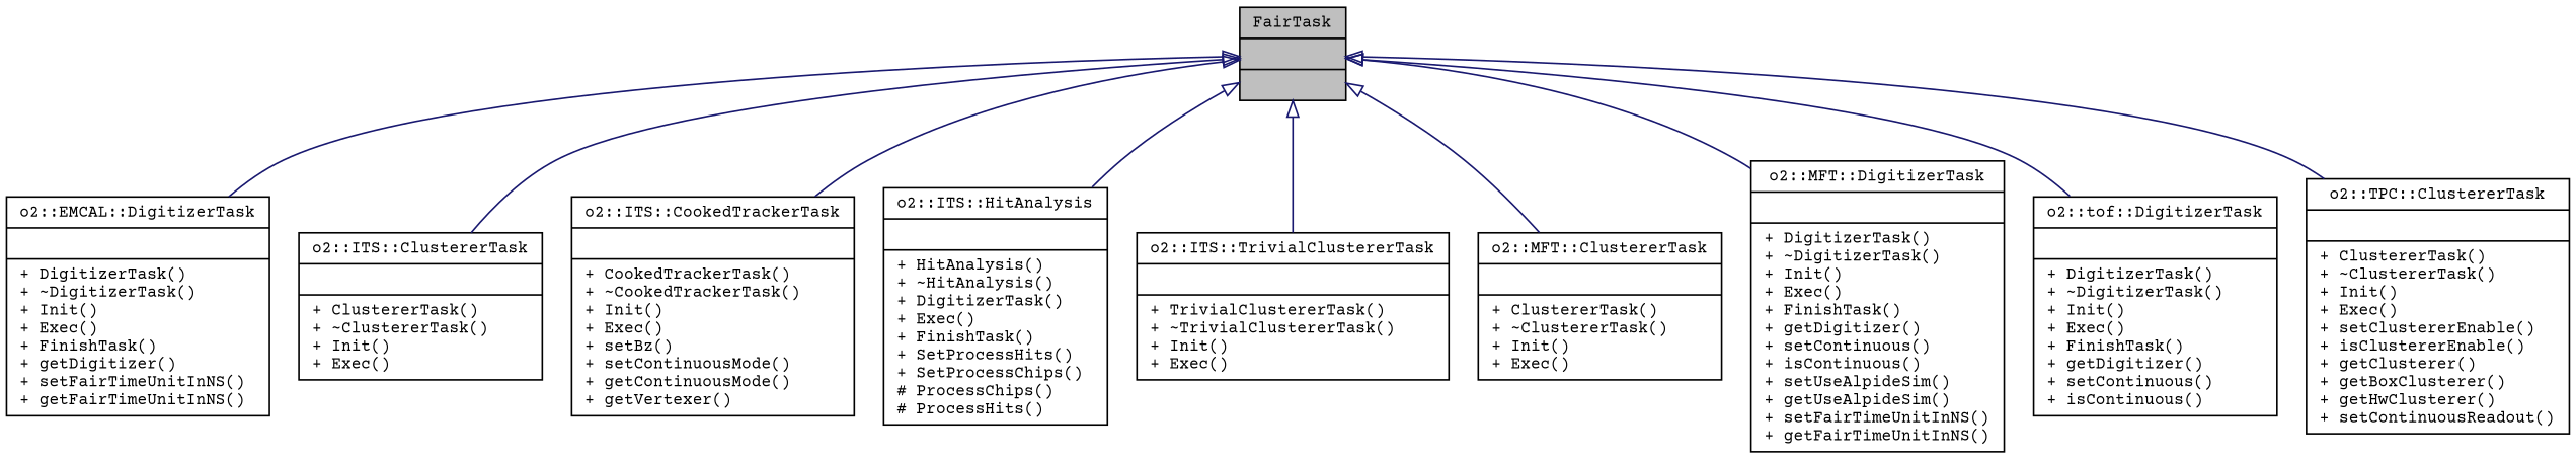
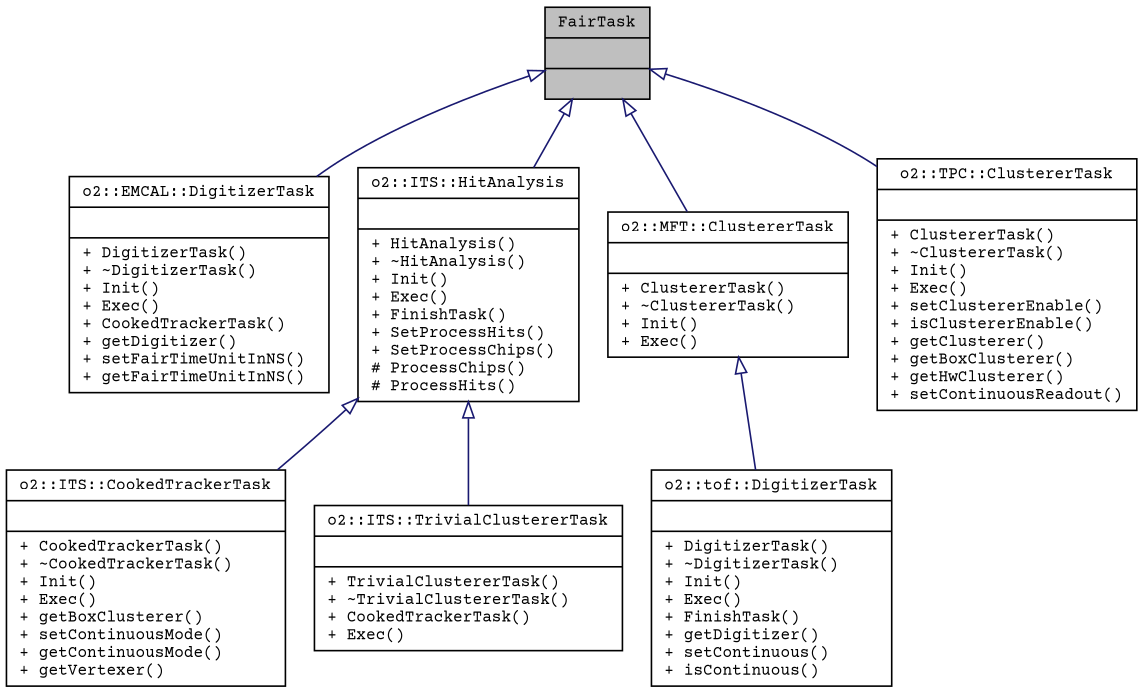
  digraph {
    fontname="Courier Prime"
    node [color=black fontname="Courier Prime" fontsize=10 shape=record]
    edge [arrowtail=onormal color=midnightblue dir=back fontname="Courier Prime" fontsize=10 labelfontname=Helvetica labelfontsize=10 style=solid]
    n1 [fillcolor=grey75 fontcolor=black height=0.2 label="{FairTask\n||}" style=filled width=0.4]
-   n2 [height=0.2 label="{o2::EMCAL::DigitizerTask\n||+ DigitizerTask()\l+ ~DigitizerTask()\l+ Init()\l+ Exec()\l+ FinishTask()\l+ getDigitizer()\l+ setFairTimeUnitInNS()\l+ getFairTimeUnitInNS()\l}" width=0.4]
-   n3 [height=0.2 label="{o2::ITS::ClustererTask\n||+ ClustererTask()\l+ ~ClustererTask()\l+ Init()\l+ Exec()\l}" width=0.4]
-   n4 [height=0.2 label="{o2::ITS::CookedTrackerTask\n||+ CookedTrackerTask()\l+ ~CookedTrackerTask()\l+ Init()\l+ Exec()\l+ setBz()\l+ setContinuousMode()\l+ getContinuousMode()\l+ getVertexer()\l}" width=0.4]
-   n5 [height=0.2 label="{o2::ITS::HitAnalysis\n||+ HitAnalysis()\l+ ~HitAnalysis()\l+ DigitizerTask()\l+ Exec()\l+ FinishTask()\l+ SetProcessHits()\l+ SetProcessChips()\l# ProcessChips()\l# ProcessHits()\l}" width=0.4]
-   n6 [height=0.2 label="{o2::ITS::TrivialClustererTask\n||+ TrivialClustererTask()\l+ ~TrivialClustererTask()\l+ Init()\l+ Exec()\l}" width=0.4]
+   n2 [height=0.2 label="{o2::EMCAL::DigitizerTask\n||+ DigitizerTask()\l+ ~DigitizerTask()\l+ Init()\l+ Exec()\l+ CookedTrackerTask()\l+ getDigitizer()\l+ setFairTimeUnitInNS()\l+ getFairTimeUnitInNS()\l}" width=0.4]
+   n4 [height=0.2 label="{o2::ITS::CookedTrackerTask\n||+ CookedTrackerTask()\l+ ~CookedTrackerTask()\l+ Init()\l+ Exec()\l+ getBoxClusterer()\l+ setContinuousMode()\l+ getContinuousMode()\l+ getVertexer()\l}" width=0.4]
+   n5 [height=0.2 label="{o2::ITS::HitAnalysis\n||+ HitAnalysis()\l+ ~HitAnalysis()\l+ Init()\l+ Exec()\l+ FinishTask()\l+ SetProcessHits()\l+ SetProcessChips()\l# ProcessChips()\l# ProcessHits()\l}" width=0.4]
+   n6 [height=0.2 label="{o2::ITS::TrivialClustererTask\n||+ TrivialClustererTask()\l+ ~TrivialClustererTask()\l+ CookedTrackerTask()\l+ Exec()\l}" width=0.4]
    n7 [height=0.2 label="{o2::MFT::ClustererTask\n||+ ClustererTask()\l+ ~ClustererTask()\l+ Init()\l+ Exec()\l}" width=0.4]
-   n8 [height=0.2 label="{o2::MFT::DigitizerTask\n||+ DigitizerTask()\l+ ~DigitizerTask()\l+ Init()\l+ Exec()\l+ FinishTask()\l+ getDigitizer()\l+ setContinuous()\l+ isContinuous()\l+ setUseAlpideSim()\l+ getUseAlpideSim()\l+ setFairTimeUnitInNS()\l+ getFairTimeUnitInNS()\l}" width=0.4]
    n9 [height=0.2 label="{o2::tof::DigitizerTask\n||+ DigitizerTask()\l+ ~DigitizerTask()\l+ Init()\l+ Exec()\l+ FinishTask()\l+ getDigitizer()\l+ setContinuous()\l+ isContinuous()\l}" width=0.4]
    n10 [height=0.2 label="{o2::TPC::ClustererTask\n||+ ClustererTask()\l+ ~ClustererTask()\l+ Init()\l+ Exec()\l+ setClustererEnable()\l+ isClustererEnable()\l+ getClusterer()\l+ getBoxClusterer()\l+ getHwClusterer()\l+ setContinuousReadout()\l}" width=0.4]
    n1 -> n2
-   n1 -> n3
-   n1 -> n4
+   n5 -> n4
    n1 -> n5
-   n1 -> n6
+   n5 -> n6
    n1 -> n7
-   n1 -> n8
-   n1 -> n9
+   n7 -> n9
    n1 -> n10
  }
